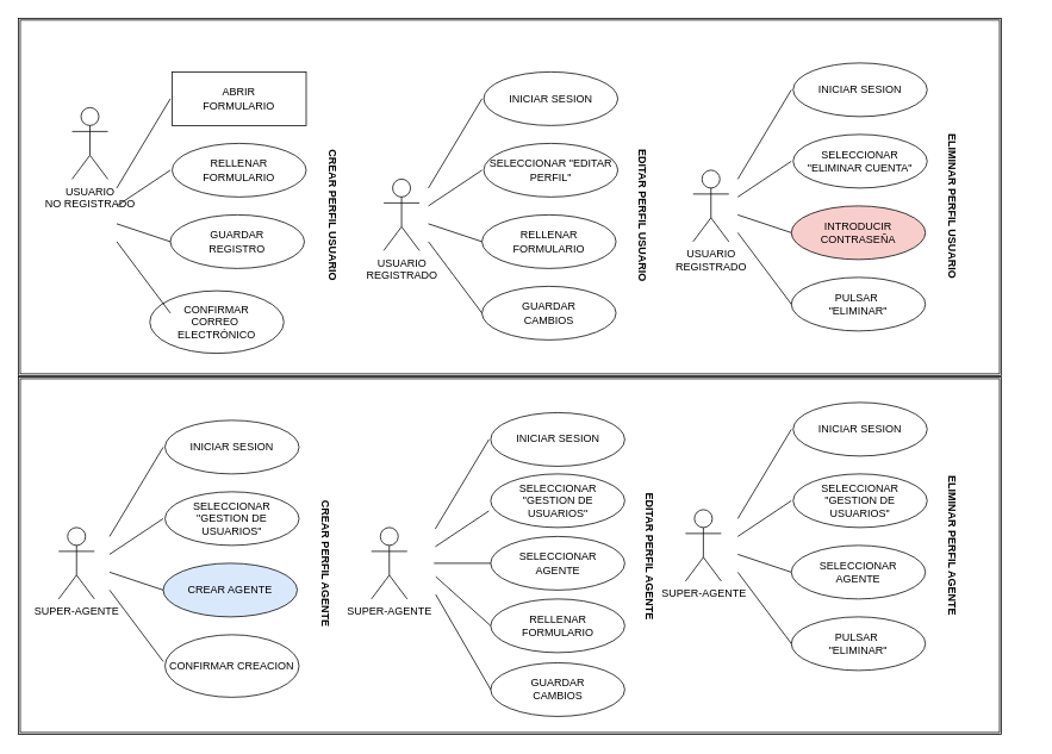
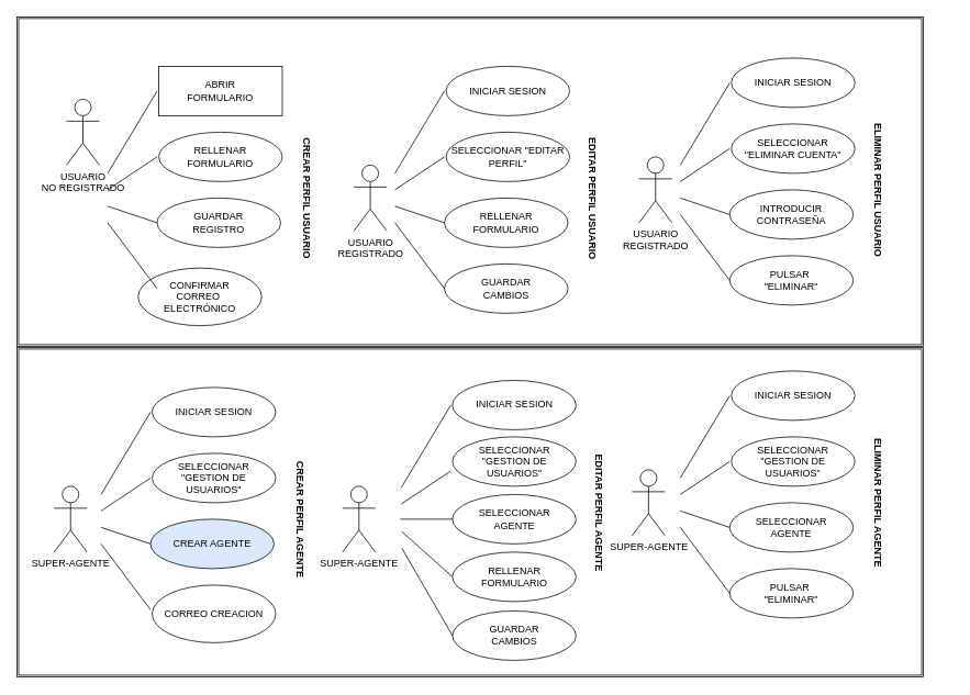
  <mxCell id="0" />
  <mxCell id="1" parent="0" />
  <mxCell id="2" value="" style="shape=ext;double=1;rounded=0;whiteSpace=wrap;html=1;" vertex="1" parent="1"><mxGeometry x="20" y="421.43" width="1100" height="400" as="geometry" /></mxCell>
  <mxCell id="3" value="" style="group" vertex="1" connectable="0" parent="1"><mxGeometry x="20" y="20" width="1135" height="400" as="geometry" /></mxCell>
  <mxCell id="4" value="" style="shape=ext;double=1;rounded=0;whiteSpace=wrap;html=1;" vertex="1" parent="3"><mxGeometry width="1100" height="400" as="geometry" /></mxCell>
  <mxCell id="5" value="CONFIRMAR&lt;br&gt;CORREO&amp;nbsp;&lt;br&gt;ELECTRÓNICO" style="ellipse;whiteSpace=wrap;html=1;" vertex="1" parent="3"><mxGeometry x="147" y="305" width="150" height="70" as="geometry" /></mxCell>
  <mxCell id="6" value="USUARIO&lt;br&gt;REGISTRADO" style="shape=umlActor;verticalLabelPosition=bottom;labelBackgroundColor=#ffffff;verticalAlign=top;html=1;outlineConnect=0;" vertex="1" parent="3"><mxGeometry x="408.75" y="180" width="40" height="80" as="geometry" /></mxCell>
  <mxCell id="7" value="" style="endArrow=none;html=1;entryX=0;entryY=0.5;entryDx=0;entryDy=0;" edge="1" parent="3"><mxGeometry width="50" height="50" relative="1" as="geometry"><mxPoint x="458.75" y="190" as="sourcePoint" /><mxPoint x="518.75" y="90" as="targetPoint" /></mxGeometry></mxCell>
  <mxCell id="8" value="" style="endArrow=none;html=1;entryX=0;entryY=0.5;entryDx=0;entryDy=0;" edge="1" parent="3"><mxGeometry width="50" height="50" relative="1" as="geometry"><mxPoint x="458.75" y="210" as="sourcePoint" /><mxPoint x="518.75" y="170" as="targetPoint" /></mxGeometry></mxCell>
  <mxCell id="9" value="" style="endArrow=none;html=1;exitX=0;exitY=0.5;exitDx=0;exitDy=0;" edge="1" parent="3"><mxGeometry width="50" height="50" relative="1" as="geometry"><mxPoint x="518.75" y="250" as="sourcePoint" /><mxPoint x="458.75" y="230" as="targetPoint" /></mxGeometry></mxCell>
  <mxCell id="10" value="RELLENAR&lt;br&gt;FORMULARIO" style="ellipse;whiteSpace=wrap;html=1;" vertex="1" parent="3"><mxGeometry x="518.75" y="220" width="150" height="60" as="geometry" /></mxCell>
  <mxCell id="11" value="SELECCIONAR &quot;EDITAR PERFIL&quot;" style="ellipse;whiteSpace=wrap;html=1;" vertex="1" parent="3"><mxGeometry x="520.75" y="140" width="150" height="60" as="geometry" /></mxCell>
  <mxCell id="12" value="INICIAR SESION" style="ellipse;whiteSpace=wrap;html=1;" vertex="1" parent="3"><mxGeometry x="520.75" y="60" width="150" height="60" as="geometry" /></mxCell>
  <mxCell id="13" value="GUARDAR&lt;br&gt;CAMBIOS" style="ellipse;whiteSpace=wrap;html=1;" vertex="1" parent="3"><mxGeometry x="518.75" y="300" width="150" height="60" as="geometry" /></mxCell>
  <mxCell id="14" value="" style="endArrow=none;html=1;exitX=0;exitY=0.5;exitDx=0;exitDy=0;" edge="1" parent="3" source="13"><mxGeometry width="50" height="50" relative="1" as="geometry"><mxPoint x="528.75" y="260" as="sourcePoint" /><mxPoint x="458.75" y="250" as="targetPoint" /></mxGeometry></mxCell>
  <mxCell id="15" value="RELLENAR&lt;br&gt;FORMULARIO" style="ellipse;whiteSpace=wrap;html=1;" vertex="1" parent="3"><mxGeometry x="172" y="140" width="150" height="60" as="geometry" /></mxCell>
  <mxCell id="16" value="ABRIR&lt;br&gt;FORMULARIO" style="whiteSpace=wrap;html=1;rounded=0;" vertex="1" parent="3"><mxGeometry x="172" y="60" width="150" height="60" as="geometry" /></mxCell>
  <mxCell id="17" value="USUARIO&lt;br&gt;NO REGISTRADO" style="shape=umlActor;verticalLabelPosition=bottom;labelBackgroundColor=#ffffff;verticalAlign=top;html=1;outlineConnect=0;" vertex="1" parent="3"><mxGeometry x="60" y="100" width="40" height="80" as="geometry" /></mxCell>
  <mxCell id="18" value="" style="endArrow=none;html=1;entryX=0;entryY=0.5;entryDx=0;entryDy=0;" edge="1" parent="3"><mxGeometry width="50" height="50" relative="1" as="geometry"><mxPoint x="110" y="190" as="sourcePoint" /><mxPoint x="170" y="90" as="targetPoint" /></mxGeometry></mxCell>
  <mxCell id="19" value="" style="endArrow=none;html=1;entryX=0;entryY=0.5;entryDx=0;entryDy=0;" edge="1" parent="3"><mxGeometry width="50" height="50" relative="1" as="geometry"><mxPoint x="110" y="210" as="sourcePoint" /><mxPoint x="170" y="170" as="targetPoint" /></mxGeometry></mxCell>
  <mxCell id="20" value="" style="endArrow=none;html=1;exitX=0;exitY=0.5;exitDx=0;exitDy=0;" edge="1" parent="3"><mxGeometry width="50" height="50" relative="1" as="geometry"><mxPoint x="170" y="250" as="sourcePoint" /><mxPoint x="110" y="230" as="targetPoint" /></mxGeometry></mxCell>
  <mxCell id="21" value="GUARDAR&lt;br&gt;REGISTRO" style="ellipse;whiteSpace=wrap;html=1;" vertex="1" parent="3"><mxGeometry x="170" y="220" width="150" height="60" as="geometry" /></mxCell>
  <mxCell id="22" value="" style="endArrow=none;html=1;exitX=0;exitY=0.5;exitDx=0;exitDy=0;" edge="1" parent="3"><mxGeometry width="50" height="50" relative="1" as="geometry"><mxPoint x="170.0" y="330" as="sourcePoint" /><mxPoint x="110" y="250" as="targetPoint" /></mxGeometry></mxCell>
  <mxCell id="23" value="&lt;b&gt;CREAR PERFIL USUARIO&lt;/b&gt;" style="text;html=1;align=center;verticalAlign=middle;resizable=0;points=[];autosize=1;rotation=90;" vertex="1" parent="3"><mxGeometry x="272" y="210" width="160" height="20" as="geometry" /></mxCell>
  <mxCell id="24" value="&lt;b&gt;EDITAR PERFIL USUARIO&lt;/b&gt;" style="text;html=1;align=center;verticalAlign=middle;resizable=0;points=[];autosize=1;rotation=90;" vertex="1" parent="3"><mxGeometry x="618.75" y="210" width="160" height="20" as="geometry" /></mxCell>
  <mxCell id="25" value="USUARIO&lt;br&gt;REGISTRADO" style="shape=umlActor;verticalLabelPosition=bottom;labelBackgroundColor=#ffffff;verticalAlign=top;html=1;outlineConnect=0;" vertex="1" parent="3"><mxGeometry x="755" y="170" width="40" height="80" as="geometry" /></mxCell>
  <mxCell id="26" value="" style="endArrow=none;html=1;entryX=0;entryY=0.5;entryDx=0;entryDy=0;" edge="1" parent="3"><mxGeometry width="50" height="50" relative="1" as="geometry"><mxPoint x="805" y="180" as="sourcePoint" /><mxPoint x="865" y="80" as="targetPoint" /></mxGeometry></mxCell>
  <mxCell id="27" value="" style="endArrow=none;html=1;entryX=0;entryY=0.5;entryDx=0;entryDy=0;" edge="1" parent="3"><mxGeometry width="50" height="50" relative="1" as="geometry"><mxPoint x="805" y="200" as="sourcePoint" /><mxPoint x="865" y="160" as="targetPoint" /></mxGeometry></mxCell>
  <mxCell id="28" value="" style="endArrow=none;html=1;exitX=0;exitY=0.5;exitDx=0;exitDy=0;" edge="1" parent="3"><mxGeometry width="50" height="50" relative="1" as="geometry"><mxPoint x="865" y="240" as="sourcePoint" /><mxPoint x="805" y="220" as="targetPoint" /></mxGeometry></mxCell>
- <mxCell id="29" value="INTRODUCIR CONTRASEÑA" style="ellipse;whiteSpace=wrap;html=1;fillColor=#f8cecc;" vertex="1" parent="3"><mxGeometry x="865" y="210" width="150" height="60" as="geometry" /></mxCell>
+ <mxCell id="29" value="INTRODUCIR CONTRASEÑA" style="ellipse;whiteSpace=wrap;html=1;" vertex="1" parent="3"><mxGeometry x="865" y="210" width="150" height="60" as="geometry" /></mxCell>
  <mxCell id="30" value="SELECCIONAR&lt;br&gt;&quot;ELIMINAR CUENTA&quot;" style="ellipse;whiteSpace=wrap;html=1;" vertex="1" parent="3"><mxGeometry x="867" y="130" width="150" height="60" as="geometry" /></mxCell>
  <mxCell id="31" value="INICIAR SESION" style="ellipse;whiteSpace=wrap;html=1;" vertex="1" parent="3"><mxGeometry x="867" y="50" width="150" height="60" as="geometry" /></mxCell>
  <mxCell id="32" value="PULSAR&amp;nbsp;&lt;br&gt;&quot;ELIMINAR&quot;" style="ellipse;whiteSpace=wrap;html=1;" vertex="1" parent="3"><mxGeometry x="865" y="290" width="150" height="60" as="geometry" /></mxCell>
  <mxCell id="33" value="" style="endArrow=none;html=1;exitX=0;exitY=0.5;exitDx=0;exitDy=0;" edge="1" parent="3" source="32"><mxGeometry width="50" height="50" relative="1" as="geometry"><mxPoint x="875" y="250" as="sourcePoint" /><mxPoint x="805" y="240" as="targetPoint" /></mxGeometry></mxCell>
  <mxCell id="34" value="&lt;b&gt;ELIMINAR PERFIL USUARIO&lt;/b&gt;" style="text;html=1;align=center;verticalAlign=middle;resizable=0;points=[];autosize=1;rotation=90;" vertex="1" parent="3"><mxGeometry x="955" y="200" width="180" height="20" as="geometry" /></mxCell>
- <mxCell id="35" value="CONFIRMAR CREACION" style="ellipse;whiteSpace=wrap;html=1;" vertex="1" parent="1"><mxGeometry x="184" y="710" width="150" height="70" as="geometry" /></mxCell>
+ <mxCell id="35" value="CORREO CREACION" style="ellipse;whiteSpace=wrap;html=1;" vertex="1" parent="1"><mxGeometry x="184" y="710" width="150" height="70" as="geometry" /></mxCell>
  <mxCell id="36" value="SUPER-AGENTE" style="shape=umlActor;verticalLabelPosition=bottom;labelBackgroundColor=#ffffff;verticalAlign=top;html=1;outlineConnect=0;" vertex="1" parent="1"><mxGeometry x="415" y="590" width="40" height="80" as="geometry" /></mxCell>
  <mxCell id="37" value="" style="endArrow=none;html=1;entryX=0;entryY=0.5;entryDx=0;entryDy=0;" edge="1" parent="1"><mxGeometry width="50" height="50" relative="1" as="geometry"><mxPoint x="486.5" y="591.43" as="sourcePoint" /><mxPoint x="546.5" y="491.43" as="targetPoint" /></mxGeometry></mxCell>
  <mxCell id="38" value="" style="endArrow=none;html=1;entryX=0;entryY=0.5;entryDx=0;entryDy=0;" edge="1" parent="1"><mxGeometry width="50" height="50" relative="1" as="geometry"><mxPoint x="486.5" y="611.43" as="sourcePoint" /><mxPoint x="546.5" y="571.43" as="targetPoint" /></mxGeometry></mxCell>
  <mxCell id="39" value="" style="endArrow=none;html=1;exitX=0;exitY=0.5;exitDx=0;exitDy=0;" edge="1" parent="1" source="40"><mxGeometry width="50" height="50" relative="1" as="geometry"><mxPoint x="546.5" y="651.43" as="sourcePoint" /><mxPoint x="487" y="645" as="targetPoint" /></mxGeometry></mxCell>
  <mxCell id="40" value="RELLENAR&lt;br&gt;FORMULARIO" style="ellipse;whiteSpace=wrap;html=1;" vertex="1" parent="1"><mxGeometry x="548.5" y="670" width="150" height="60" as="geometry" /></mxCell>
  <mxCell id="41" value="INICIAR SESION" style="ellipse;whiteSpace=wrap;html=1;" vertex="1" parent="1"><mxGeometry x="548.5" y="461.43" width="150" height="60" as="geometry" /></mxCell>
  <mxCell id="42" value="GUARDAR&lt;br&gt;CAMBIOS" style="ellipse;whiteSpace=wrap;html=1;" vertex="1" parent="1"><mxGeometry x="548.5" y="741.43" width="150" height="60" as="geometry" /></mxCell>
  <mxCell id="43" value="" style="endArrow=none;html=1;exitX=0;exitY=0.5;exitDx=0;exitDy=0;" edge="1" parent="1" source="42"><mxGeometry width="50" height="50" relative="1" as="geometry"><mxPoint x="556.5" y="661.43" as="sourcePoint" /><mxPoint x="487" y="665" as="targetPoint" /></mxGeometry></mxCell>
  <mxCell id="44" value="SELECCIONAR&lt;br&gt;&quot;GESTION DE USUARIOS&quot;" style="ellipse;whiteSpace=wrap;html=1;" vertex="1" parent="1"><mxGeometry x="184" y="550" width="150" height="60" as="geometry" /></mxCell>
  <mxCell id="45" value="INICIAR SESION" style="ellipse;whiteSpace=wrap;html=1;" vertex="1" parent="1"><mxGeometry x="184" y="470" width="150" height="60" as="geometry" /></mxCell>
  <mxCell id="46" value="SUPER-AGENTE" style="shape=umlActor;verticalLabelPosition=bottom;labelBackgroundColor=#ffffff;verticalAlign=top;html=1;outlineConnect=0;" vertex="1" parent="1"><mxGeometry x="65" y="590" width="40" height="80" as="geometry" /></mxCell>
  <mxCell id="47" value="" style="endArrow=none;html=1;entryX=0;entryY=0.5;entryDx=0;entryDy=0;" edge="1" parent="1"><mxGeometry width="50" height="50" relative="1" as="geometry"><mxPoint x="122" y="600" as="sourcePoint" /><mxPoint x="182" y="500" as="targetPoint" /></mxGeometry></mxCell>
  <mxCell id="48" value="" style="endArrow=none;html=1;entryX=0;entryY=0.5;entryDx=0;entryDy=0;" edge="1" parent="1"><mxGeometry width="50" height="50" relative="1" as="geometry"><mxPoint x="122" y="620" as="sourcePoint" /><mxPoint x="182" y="580" as="targetPoint" /></mxGeometry></mxCell>
  <mxCell id="49" value="" style="endArrow=none;html=1;exitX=0;exitY=0.5;exitDx=0;exitDy=0;" edge="1" parent="1"><mxGeometry width="50" height="50" relative="1" as="geometry"><mxPoint x="182" y="660" as="sourcePoint" /><mxPoint x="122" y="640" as="targetPoint" /></mxGeometry></mxCell>
  <mxCell id="50" value="CREAR AGENTE" style="ellipse;whiteSpace=wrap;html=1;fillColor=#dae8fc;" vertex="1" parent="1"><mxGeometry x="182" y="630" width="150" height="60" as="geometry" /></mxCell>
  <mxCell id="51" value="" style="endArrow=none;html=1;exitX=0;exitY=0.5;exitDx=0;exitDy=0;" edge="1" parent="1"><mxGeometry width="50" height="50" relative="1" as="geometry"><mxPoint x="182" y="740" as="sourcePoint" /><mxPoint x="122" y="660" as="targetPoint" /></mxGeometry></mxCell>
  <mxCell id="52" value="&lt;b&gt;CREAR PERFIL AGENTE&lt;/b&gt;" style="text;html=1;align=center;verticalAlign=middle;resizable=0;points=[];autosize=1;rotation=90;" vertex="1" parent="1"><mxGeometry x="284" y="620" width="160" height="20" as="geometry" /></mxCell>
  <mxCell id="53" value="&lt;b&gt;EDITAR PERFIL AGENTE&lt;/b&gt;" style="text;html=1;align=center;verticalAlign=middle;resizable=0;points=[];autosize=1;rotation=90;" vertex="1" parent="1"><mxGeometry x="646.5" y="611.43" width="160" height="20" as="geometry" /></mxCell>
  <mxCell id="54" value="SUPER-AGENTE" style="shape=umlActor;verticalLabelPosition=bottom;labelBackgroundColor=#ffffff;verticalAlign=top;html=1;outlineConnect=0;" vertex="1" parent="1"><mxGeometry x="766.5" y="570" width="40" height="80" as="geometry" /></mxCell>
  <mxCell id="55" value="" style="endArrow=none;html=1;entryX=0;entryY=0.5;entryDx=0;entryDy=0;" edge="1" parent="1"><mxGeometry width="50" height="50" relative="1" as="geometry"><mxPoint x="825" y="580" as="sourcePoint" /><mxPoint x="885" y="480" as="targetPoint" /></mxGeometry></mxCell>
  <mxCell id="56" value="" style="endArrow=none;html=1;entryX=0;entryY=0.5;entryDx=0;entryDy=0;" edge="1" parent="1"><mxGeometry width="50" height="50" relative="1" as="geometry"><mxPoint x="825" y="600" as="sourcePoint" /><mxPoint x="885" y="560" as="targetPoint" /></mxGeometry></mxCell>
  <mxCell id="57" value="" style="endArrow=none;html=1;exitX=0;exitY=0.5;exitDx=0;exitDy=0;" edge="1" parent="1"><mxGeometry width="50" height="50" relative="1" as="geometry"><mxPoint x="885" y="640" as="sourcePoint" /><mxPoint x="825" y="620" as="targetPoint" /></mxGeometry></mxCell>
  <mxCell id="58" value="SELECCIONAR&lt;br&gt;AGENTE" style="ellipse;whiteSpace=wrap;html=1;" vertex="1" parent="1"><mxGeometry x="885" y="610" width="150" height="60" as="geometry" /></mxCell>
  <mxCell id="59" value="INICIAR SESION" style="ellipse;whiteSpace=wrap;html=1;" vertex="1" parent="1"><mxGeometry x="887" y="450" width="150" height="60" as="geometry" /></mxCell>
  <mxCell id="60" value="PULSAR&amp;nbsp;&lt;br&gt;&quot;ELIMINAR&quot;" style="ellipse;whiteSpace=wrap;html=1;" vertex="1" parent="1"><mxGeometry x="885" y="690" width="150" height="60" as="geometry" /></mxCell>
  <mxCell id="61" value="" style="endArrow=none;html=1;exitX=0;exitY=0.5;exitDx=0;exitDy=0;" edge="1" parent="1" source="60"><mxGeometry width="50" height="50" relative="1" as="geometry"><mxPoint x="895" y="650" as="sourcePoint" /><mxPoint x="825" y="640" as="targetPoint" /></mxGeometry></mxCell>
  <mxCell id="62" value="&lt;b&gt;ELIMINAR PERFIL AGENTE&lt;/b&gt;" style="text;html=1;align=center;verticalAlign=middle;resizable=0;points=[];autosize=1;rotation=90;" vertex="1" parent="1"><mxGeometry x="980" y="600" width="170" height="20" as="geometry" /></mxCell>
  <mxCell id="63" value="SELECCIONAR&lt;br&gt;&quot;GESTION DE USUARIOS&quot;" style="ellipse;whiteSpace=wrap;html=1;" vertex="1" parent="1"><mxGeometry x="548.5" y="530" width="150" height="60" as="geometry" /></mxCell>
  <mxCell id="64" value="SELECCIONAR&lt;br&gt;&quot;GESTION DE USUARIOS&quot;" style="ellipse;whiteSpace=wrap;html=1;" vertex="1" parent="1"><mxGeometry x="887" y="530" width="150" height="60" as="geometry" /></mxCell>
  <mxCell id="65" value="SELECCIONAR&lt;br&gt;AGENTE" style="ellipse;whiteSpace=wrap;html=1;" vertex="1" parent="1"><mxGeometry x="548.5" y="600" width="150" height="60" as="geometry" /></mxCell>
  <mxCell id="66" value="" style="endArrow=none;html=1;exitX=0;exitY=0.5;exitDx=0;exitDy=0;" edge="1" parent="1" source="65"><mxGeometry width="50" height="50" relative="1" as="geometry"><mxPoint x="558.5" y="710" as="sourcePoint" /><mxPoint x="485" y="630" as="targetPoint" /></mxGeometry></mxCell>
